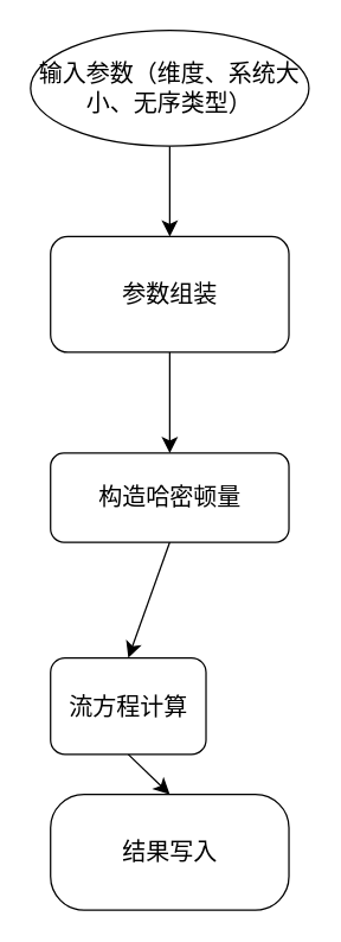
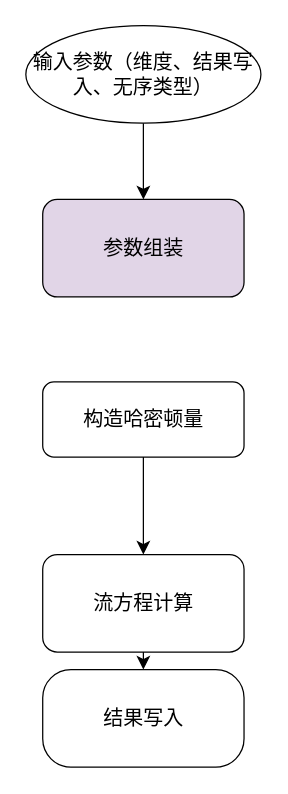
  <mxCell id="0" />
  <mxCell id="1" parent="0" />
  <mxCell id="2" style="edgeStyle=none;curved=1;rounded=0;orthogonalLoop=1;jettySize=auto;html=1;exitX=0.5;exitY=1;exitDx=0;exitDy=0;entryX=0.5;entryY=0;entryDx=0;entryDy=0;fontSize=12;startSize=8;endSize=8;" edge="1" parent="1" source="3" target="5"><mxGeometry relative="1" as="geometry" /></mxCell>
- <mxCell id="3" value="输入参数（维度、系统大小、无序类型）" style="ellipse;whiteSpace=wrap;html=1;fontSize=16;" vertex="1" parent="1"><mxGeometry x="20" y="20" width="188" height="78" as="geometry" /></mxCell>
- <mxCell id="4" style="edgeStyle=none;curved=1;rounded=0;orthogonalLoop=1;jettySize=auto;html=1;exitX=0.5;exitY=1;exitDx=0;exitDy=0;fontSize=12;startSize=8;endSize=8;" edge="1" parent="1" source="5" target="7"><mxGeometry relative="1" as="geometry" /></mxCell>
- <mxCell id="5" value="参数组装" style="rounded=1;whiteSpace=wrap;html=1;fontSize=16;" vertex="1" parent="1"><mxGeometry x="33.5" y="159" width="161" height="78" as="geometry" /></mxCell>
+ <mxCell id="3" value="输入参数（维度、结果写入、无序类型）" style="ellipse;whiteSpace=wrap;html=1;fontSize=16;" vertex="1" parent="1"><mxGeometry x="20" y="20" width="188" height="78" as="geometry" /></mxCell>
+ <mxCell id="5" value="参数组装" style="rounded=1;whiteSpace=wrap;html=1;fontSize=16;fillColor=#e1d5e7;" vertex="1" parent="1"><mxGeometry x="33.5" y="159" width="161" height="78" as="geometry" /></mxCell>
  <mxCell id="6" style="edgeStyle=none;curved=1;rounded=0;orthogonalLoop=1;jettySize=auto;html=1;exitX=0.5;exitY=1;exitDx=0;exitDy=0;entryX=0.5;entryY=0;entryDx=0;entryDy=0;fontSize=12;startSize=8;endSize=8;" edge="1" parent="1" source="7" target="9"><mxGeometry relative="1" as="geometry" /></mxCell>
  <mxCell id="7" value="构造哈密顿量" style="rounded=1;whiteSpace=wrap;html=1;fontSize=16;" vertex="1" parent="1"><mxGeometry x="33.5" y="305" width="161" height="60" as="geometry" /></mxCell>
  <mxCell id="8" style="edgeStyle=none;curved=1;rounded=0;orthogonalLoop=1;jettySize=auto;html=1;exitX=0.5;exitY=1;exitDx=0;exitDy=0;entryX=0.5;entryY=0;entryDx=0;entryDy=0;fontSize=12;startSize=8;endSize=8;" edge="1" parent="1" source="9" target="10"><mxGeometry relative="1" as="geometry" /></mxCell>
- <mxCell id="9" value="流方程计算" style="rounded=1;whiteSpace=wrap;html=1;fontSize=16;" vertex="1" parent="1"><mxGeometry x="33.5" y="443" width="105" height="65" as="geometry" /></mxCell>
+ <mxCell id="9" value="流方程计算" style="rounded=1;whiteSpace=wrap;html=1;fontSize=16;" vertex="1" parent="1"><mxGeometry x="33.5" y="443" width="161" height="78" as="geometry" /></mxCell>
  <mxCell id="10" value="结果写入" style="rounded=1;whiteSpace=wrap;html=1;fontSize=16;arcSize=29;" vertex="1" parent="1"><mxGeometry x="33.5" y="535" width="161" height="78" as="geometry" /></mxCell>
